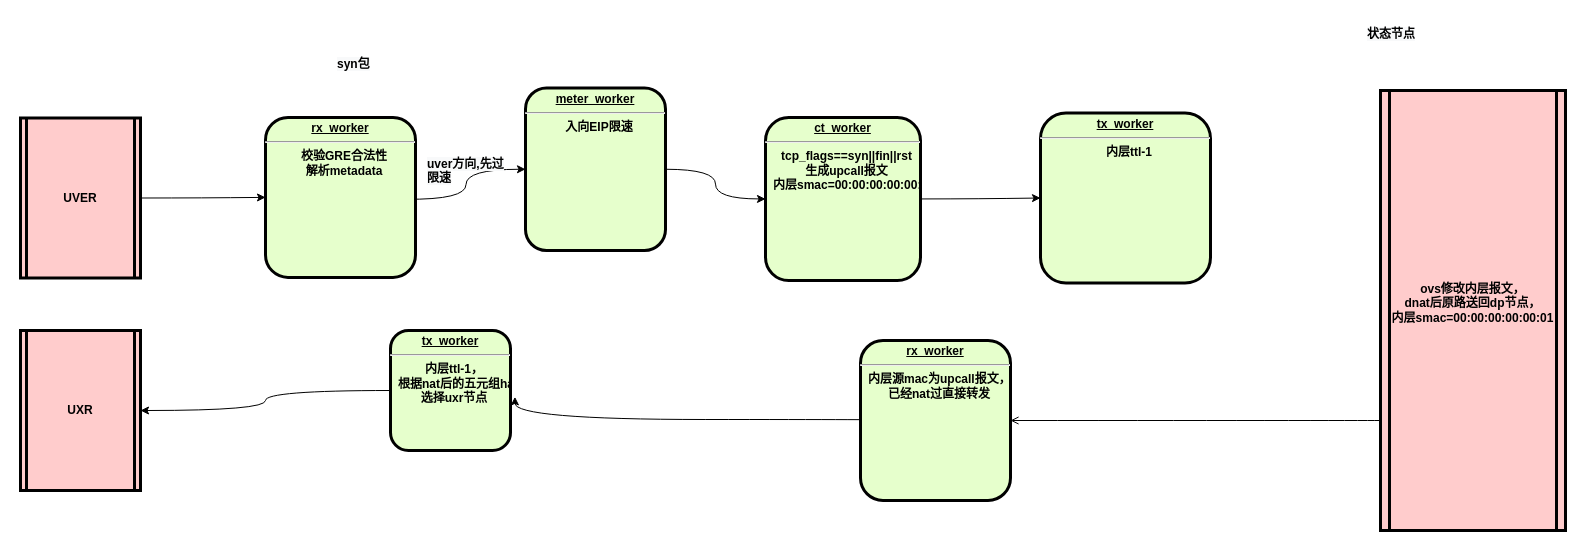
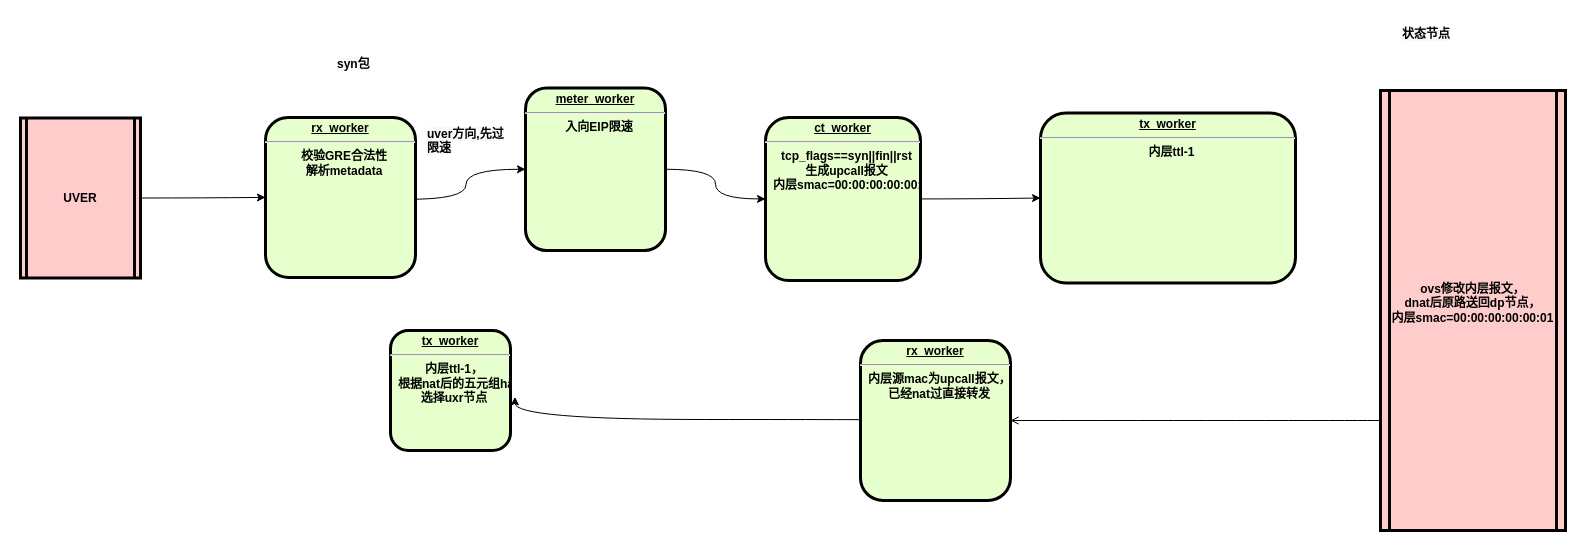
  <mxCell id="0" />
  <mxCell id="1" parent="0" />
  <mxCell id="2" style="edgeStyle=orthogonalEdgeStyle;curved=1;rounded=0;orthogonalLoop=1;jettySize=auto;html=1;exitX=1;exitY=0.5;exitDx=0;exitDy=0;entryX=0;entryY=0.5;entryDx=0;entryDy=0;" edge="1" parent="1" target="8"><mxGeometry relative="1" as="geometry"><mxPoint x="405" y="198.75" as="sourcePoint" /></mxGeometry></mxCell>
  <mxCell id="3" value="&lt;p style=&quot;margin: 0px ; margin-top: 4px ; text-align: center ; text-decoration: underline&quot;&gt;&lt;strong&gt;rx_worker&lt;/strong&gt;&lt;/p&gt;&lt;hr&gt;&lt;p style=&quot;margin: 0px ; margin-left: 8px&quot;&gt;校验GRE合法性&lt;/p&gt;&lt;p style=&quot;margin: 0px ; margin-left: 8px&quot;&gt;解析metadata&lt;/p&gt;" style="verticalAlign=middle;align=center;overflow=fill;fontSize=12;fontFamily=Helvetica;html=1;rounded=1;fontStyle=1;strokeWidth=3;fillColor=#E6FFCC" vertex="1" parent="1"><mxGeometry x="265" y="116.88" width="150" height="160" as="geometry" /></mxCell>
- <mxCell id="4" value="&lt;p style=&quot;margin: 0px ; margin-top: 4px ; text-align: center ; text-decoration: underline&quot;&gt;&lt;strong&gt;tx_worker&lt;/strong&gt;&lt;/p&gt;&lt;hr&gt;&lt;p style=&quot;margin: 0px ; margin-left: 8px&quot;&gt;内层ttl-1&lt;/p&gt;" style="verticalAlign=middle;align=center;overflow=fill;fontSize=12;fontFamily=Helvetica;html=1;rounded=1;fontStyle=1;strokeWidth=3;fillColor=#E6FFCC" vertex="1" parent="1"><mxGeometry x="1040" y="112.5" width="170" height="170" as="geometry" /></mxCell>
+ <mxCell id="4" value="&lt;p style=&quot;margin: 0px ; margin-top: 4px ; text-align: center ; text-decoration: underline&quot;&gt;&lt;strong&gt;tx_worker&lt;/strong&gt;&lt;/p&gt;&lt;hr&gt;&lt;p style=&quot;margin: 0px ; margin-left: 8px&quot;&gt;内层ttl-1&lt;/p&gt;" style="verticalAlign=middle;align=center;overflow=fill;fontSize=12;fontFamily=Helvetica;html=1;rounded=1;fontStyle=1;strokeWidth=3;fillColor=#E6FFCC" vertex="1" parent="1"><mxGeometry x="1040" y="112.5" width="255" height="170" as="geometry" /></mxCell>
  <mxCell id="5" style="edgeStyle=orthogonalEdgeStyle;curved=1;rounded=0;orthogonalLoop=1;jettySize=auto;html=1;exitX=1;exitY=0.5;exitDx=0;exitDy=0;entryX=0;entryY=0.5;entryDx=0;entryDy=0;" edge="1" parent="1" source="6" target="4"><mxGeometry relative="1" as="geometry" /></mxCell>
  <mxCell id="6" value="&lt;p style=&quot;margin: 0px ; margin-top: 4px ; text-align: center ; text-decoration: underline&quot;&gt;&lt;strong&gt;ct_worker&lt;/strong&gt;&lt;/p&gt;&lt;hr&gt;&lt;p style=&quot;margin: 0px ; margin-left: 8px&quot;&gt;tcp_flags==syn||fin||rst&lt;/p&gt;&lt;p style=&quot;margin: 0px ; margin-left: 8px&quot;&gt;生成upcall报文&lt;/p&gt;&lt;p style=&quot;margin: 0px ; margin-left: 8px&quot;&gt;内层smac=00:00:00:00:00:01&lt;/p&gt;" style="verticalAlign=middle;align=center;overflow=fill;fontSize=12;fontFamily=Helvetica;html=1;rounded=1;fontStyle=1;strokeWidth=3;fillColor=#E6FFCC" vertex="1" parent="1"><mxGeometry x="765" y="116.88" width="155" height="163.12" as="geometry" /></mxCell>
  <mxCell id="7" style="edgeStyle=orthogonalEdgeStyle;curved=1;rounded=0;orthogonalLoop=1;jettySize=auto;html=1;exitX=1;exitY=0.5;exitDx=0;exitDy=0;entryX=0;entryY=0.5;entryDx=0;entryDy=0;" edge="1" parent="1" source="8" target="6"><mxGeometry relative="1" as="geometry" /></mxCell>
  <mxCell id="8" value="&lt;p style=&quot;margin: 0px ; margin-top: 4px ; text-align: center ; text-decoration: underline&quot;&gt;&lt;strong&gt;meter_worker&lt;/strong&gt;&lt;/p&gt;&lt;hr&gt;&lt;p style=&quot;margin: 0px ; margin-left: 8px&quot;&gt;入向EIP限速&lt;/p&gt;" style="verticalAlign=middle;align=center;overflow=fill;fontSize=12;fontFamily=Helvetica;html=1;rounded=1;fontStyle=1;strokeWidth=3;fillColor=#E6FFCC" vertex="1" parent="1"><mxGeometry x="525" y="87.5" width="140" height="162.5" as="geometry" /></mxCell>
  <mxCell id="9" value="&lt;span style=&quot;color: rgb(0 , 0 , 0) ; font-family: &amp;#34;helvetica&amp;#34; ; font-size: 12px ; font-style: normal ; font-weight: 700 ; letter-spacing: normal ; text-align: center ; text-indent: 0px ; text-transform: none ; word-spacing: 0px ; background-color: rgb(248 , 249 , 250) ; display: inline ; float: none&quot;&gt;syn包&lt;/span&gt;" style="text;whiteSpace=wrap;html=1;" vertex="1" parent="1"><mxGeometry x="335" y="50" width="100" height="20" as="geometry" /></mxCell>
- <mxCell id="10" value="&lt;span style=&quot;color: rgb(0 , 0 , 0) ; font-family: &amp;#34;helvetica&amp;#34; ; font-size: 12px ; font-style: normal ; font-weight: 700 ; letter-spacing: normal ; text-align: center ; text-indent: 0px ; text-transform: none ; word-spacing: 0px ; background-color: rgb(248 , 249 , 250) ; display: inline ; float: none&quot;&gt;uver方向,先过限速&lt;/span&gt;" style="text;whiteSpace=wrap;html=1;" vertex="1" parent="1"><mxGeometry x="425" y="150" width="90" height="40" as="geometry" /></mxCell>
+ <mxCell id="10" value="&lt;span style=&quot;color: rgb(0 , 0 , 0) ; font-family: &amp;#34;helvetica&amp;#34; ; font-size: 12px ; font-style: normal ; font-weight: 700 ; letter-spacing: normal ; text-align: center ; text-indent: 0px ; text-transform: none ; word-spacing: 0px ; background-color: rgb(248 , 249 , 250) ; display: inline ; float: none&quot;&gt;uver方向,先过限速&lt;/span&gt;" style="text;whiteSpace=wrap;html=1;" vertex="1" parent="1"><mxGeometry x="425" y="120" width="90" height="40" as="geometry" /></mxCell>
  <mxCell id="11" value="ovs修改内层报文，&#10;dnat后原路送回dp节点，&#10;内层smac=00:00:00:00:00:01&#10;" style="shape=process;whiteSpace=wrap;align=center;verticalAlign=middle;size=0.048;fontStyle=1;strokeWidth=3;fillColor=#FFCCCC" vertex="1" parent="1"><mxGeometry x="1380" y="90" width="185" height="440" as="geometry" /></mxCell>
  <mxCell id="12" style="edgeStyle=orthogonalEdgeStyle;curved=1;rounded=0;orthogonalLoop=1;jettySize=auto;html=1;entryX=0;entryY=0.5;entryDx=0;entryDy=0;" edge="1" parent="1" source="13" target="3"><mxGeometry relative="1" as="geometry" /></mxCell>
  <mxCell id="13" value="UVER" style="shape=process;whiteSpace=wrap;align=center;verticalAlign=middle;size=0.048;fontStyle=1;strokeWidth=3;fillColor=#FFCCCC" vertex="1" parent="1"><mxGeometry x="20" y="117.5" width="120" height="160" as="geometry" /></mxCell>
  <mxCell id="14" style="edgeStyle=orthogonalEdgeStyle;curved=1;rounded=0;orthogonalLoop=1;jettySize=auto;html=1;exitX=0;exitY=0.75;exitDx=0;exitDy=0;endArrow=open;" edge="1" parent="1" source="11" target="16"><mxGeometry relative="1" as="geometry" /></mxCell>
  <mxCell id="15" style="edgeStyle=orthogonalEdgeStyle;curved=1;rounded=0;orthogonalLoop=1;jettySize=auto;html=1;exitX=0;exitY=0.5;exitDx=0;exitDy=0;entryX=1.037;entryY=0.553;entryDx=0;entryDy=0;entryPerimeter=0;" edge="1" parent="1" source="16" target="18"><mxGeometry relative="1" as="geometry"><mxPoint x="650" y="418" as="targetPoint" /><Array as="points"><mxPoint x="895" y="420" /><mxPoint x="895" y="419" /></Array></mxGeometry></mxCell>
  <mxCell id="16" value="&lt;p style=&quot;margin: 0px ; margin-top: 4px ; text-align: center ; text-decoration: underline&quot;&gt;&lt;strong&gt;rx_worker&lt;/strong&gt;&lt;/p&gt;&lt;hr&gt;&lt;p style=&quot;margin: 0px ; margin-left: 8px&quot;&gt;内层源mac为upcall报文，&lt;/p&gt;&lt;p style=&quot;margin: 0px ; margin-left: 8px&quot;&gt;已经nat过直接转发&lt;/p&gt;" style="verticalAlign=middle;align=center;overflow=fill;fontSize=12;fontFamily=Helvetica;html=1;rounded=1;fontStyle=1;strokeWidth=3;fillColor=#E6FFCC" vertex="1" parent="1"><mxGeometry x="860" y="340" width="150" height="160" as="geometry" /></mxCell>
- <mxCell id="17" style="edgeStyle=orthogonalEdgeStyle;curved=1;rounded=0;orthogonalLoop=1;jettySize=auto;html=1;entryX=1;entryY=0.5;entryDx=0;entryDy=0;" edge="1" parent="1" source="18" target="19"><mxGeometry relative="1" as="geometry" /></mxCell>
  <mxCell id="18" value="&lt;p style=&quot;margin: 0px ; margin-top: 4px ; text-align: center ; text-decoration: underline&quot;&gt;&lt;strong&gt;tx_worker&lt;/strong&gt;&lt;/p&gt;&lt;hr&gt;&lt;p style=&quot;margin: 0px ; margin-left: 8px&quot;&gt;内层ttl-1，&lt;/p&gt;&lt;p style=&quot;margin: 0px ; margin-left: 8px&quot;&gt;根据nat后的五元组hash，&lt;/p&gt;&lt;p style=&quot;margin: 0px ; margin-left: 8px&quot;&gt;选择uxr节点&lt;/p&gt;" style="verticalAlign=middle;align=center;overflow=fill;fontSize=12;fontFamily=Helvetica;html=1;rounded=1;fontStyle=1;strokeWidth=3;fillColor=#E6FFCC" vertex="1" parent="1"><mxGeometry x="390" y="330" width="120" height="120" as="geometry" /></mxCell>
- <mxCell id="19" value="UXR" style="shape=process;whiteSpace=wrap;align=center;verticalAlign=middle;size=0.048;fontStyle=1;strokeWidth=3;fillColor=#FFCCCC" vertex="1" parent="1"><mxGeometry x="20" y="330" width="120" height="160" as="geometry" /></mxCell>
- <mxCell id="20" value="&lt;span style=&quot;color: rgb(0, 0, 0); font-family: helvetica; font-size: 12px; font-style: normal; font-weight: 700; letter-spacing: normal; text-align: center; text-indent: 0px; text-transform: none; word-spacing: 0px; background-color: rgb(248, 249, 250); display: inline; float: none;&quot;&gt;状态节点&lt;/span&gt;" style="text;whiteSpace=wrap;html=1;" vertex="1" parent="1"><mxGeometry x="1365" y="20" width="70" height="30" as="geometry" /></mxCell>
+ <mxCell id="20" value="&lt;span style=&quot;color: rgb(0, 0, 0); font-family: helvetica; font-size: 12px; font-style: normal; font-weight: 700; letter-spacing: normal; text-align: center; text-indent: 0px; text-transform: none; word-spacing: 0px; background-color: rgb(248, 249, 250); display: inline; float: none;&quot;&gt;状态节点&lt;/span&gt;" style="text;whiteSpace=wrap;html=1;" vertex="1" parent="1"><mxGeometry x="1400" y="20" width="70" height="30" as="geometry" /></mxCell>
